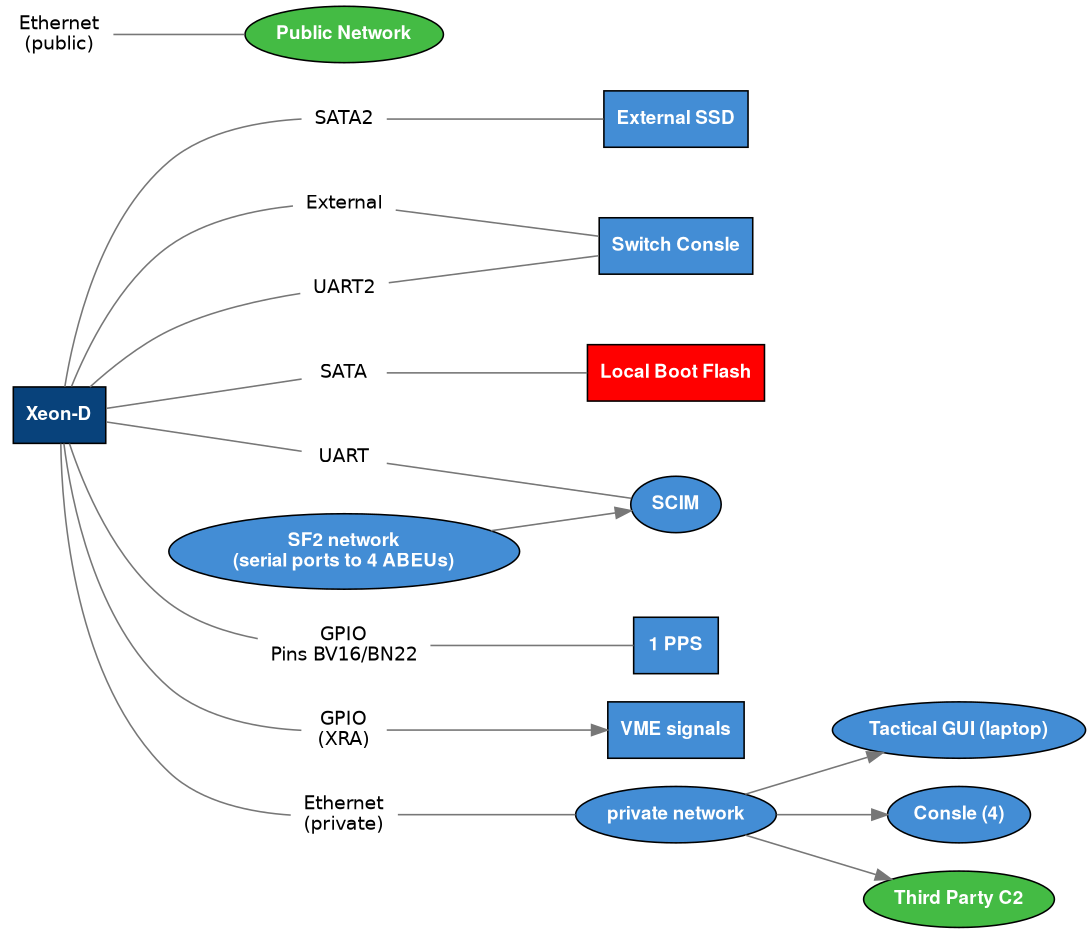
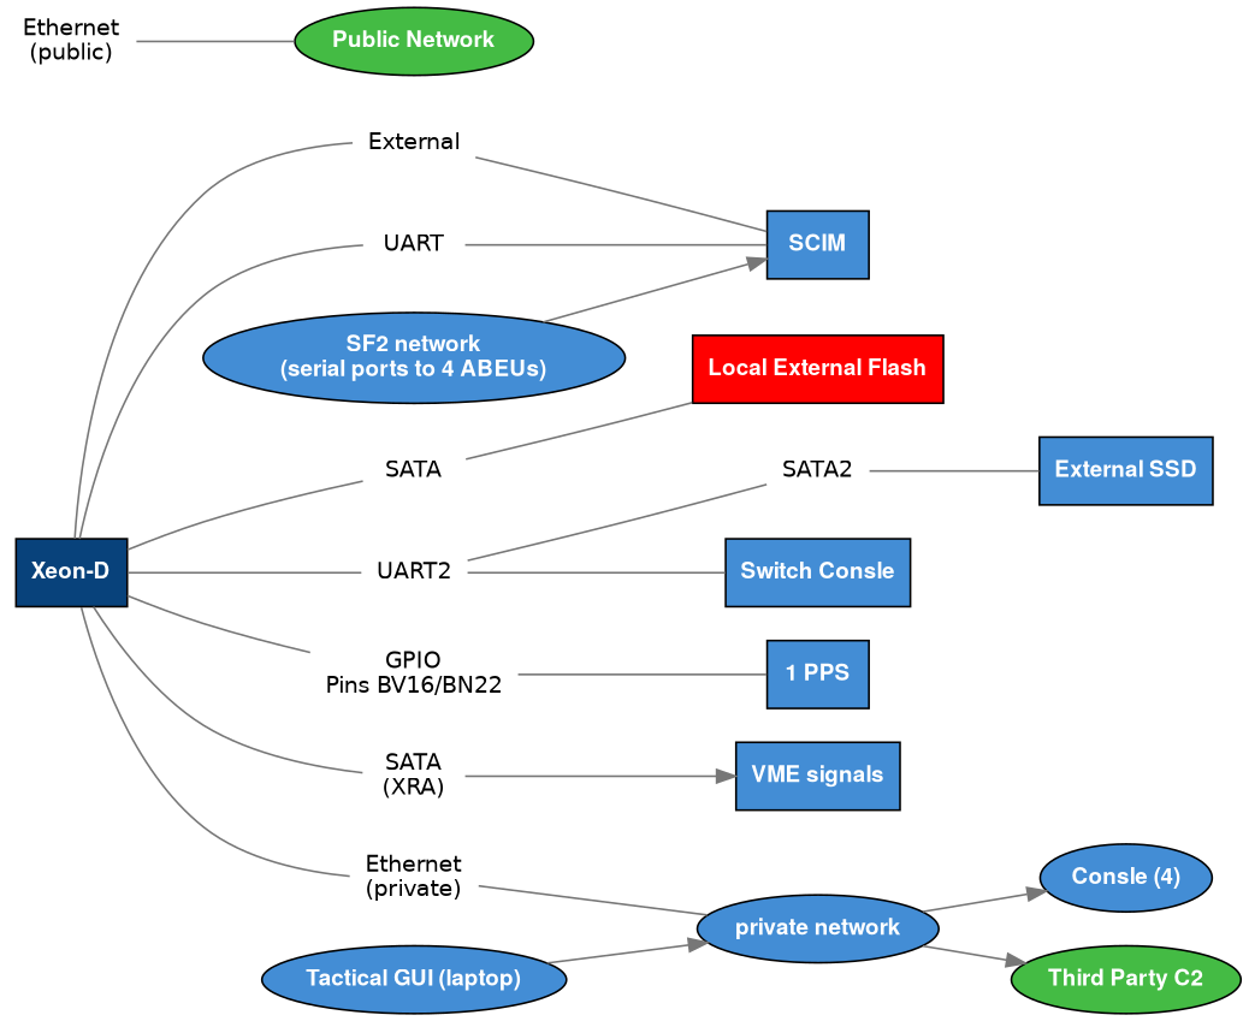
  digraph {
    rankdir=LR
    node [fillcolor=white fontcolor=white fontname="Helvetica Bold" fontsize=12 shape=plaintext style=filled]
    edge [color="#777777" dir=none style=solid]
    n1 [fillcolor="#08427b" label="Xeon-D" shape=rect]
    n2 [fontcolor=black fontname=Helvetica label=SATA2 style="filled,setlinewidth(0)"]
    n3 [fontcolor=black fontname=Helvetica label=External style="filled,setlinewidth(0)"]
    n4 [fontcolor=black fontname=Helvetica label=SATA style="filled,setlinewidth(0)"]
    n5 [fontcolor=black fontname=Helvetica label=UART style="filled,setlinewidth(0)"]
    n6 [fontcolor=black fontname=Helvetica label=UART2 style="filled,setlinewidth(0)"]
    n7 [fontcolor=black fontname=Helvetica label="GPIO\nPins BV16/BN22" style="filled,setlinewidth(0)"]
-   n8 [fontcolor=black fontname=Helvetica label="GPIO\n(XRA)" style="filled,setlinewidth(0)"]
+   n8 [fontcolor=black fontname=Helvetica label="SATA\n(XRA)" style="filled,setlinewidth(0)"]
    n9 [fontcolor=black fontname=Helvetica label="Ethernet\n(private)" style="filled,setlinewidth(0)"]
    n10 [fillcolor="#438dd5" label="External SSD" shape=rect]
-   n11 [fillcolor="#438dd5" label=SCIM shape=ellipse]
-   n12 [fillcolor="#FF0000" label="Local Boot Flash" shape=rect]
+   n11 [fillcolor="#438dd5" label=SCIM shape=rect]
+   n12 [fillcolor="#FF0000" label="Local External Flash" shape=rect]
    n13 [fillcolor="#438dd5" label="Switch Consle" shape=rect]
    n14 [fillcolor="#438dd5" label="1 PPS" shape=rect]
    n15 [fillcolor="#438dd5" label="VME signals" shape=rect]
    n16 [fontcolor=black fontname=Helvetica label="Ethernet\n(public)" style="filled,setlinewidth(0)"]
    n17 [fillcolor="#44BB44" label="Public Network" shape=ellipse]
    n18 [fillcolor="#438dd5" label="private network" shape=ellipse]
    n19 [fillcolor="#438dd5" label="SF2 network\n(serial ports to 4 ABEUs)" shape=ellipse]
    n20 [fillcolor="#438dd5" label="Tactical GUI (laptop)" shape=ellipse]
    n21 [fillcolor="#438dd5" label="Consle (4)" shape=ellipse]
    n22 [fillcolor="#44BB44" label="Third Party C2" shape=ellipse]
-   n1 -> n2
+   n6 -> n2
    n1 -> n3
    n1 -> n4
    n1 -> n5
    n1 -> n6
    n1 -> n7
    n1 -> n8
    n1 -> n9
    n2 -> n10
-   n3 -> n13
+   n3 -> n11
    n4 -> n12
    n5 -> n11
    n6 -> n13
    n7 -> n14
    n8 -> n15 [dir=""]
    n9 -> n18
    n16 -> n17
-   n18 -> n20 [dir=""]
+   n20 -> n18 [dir=""]
    n18 -> n21 [dir=""]
    n18 -> n22 [dir=""]
    n19 -> n11 [dir=""]
  }
